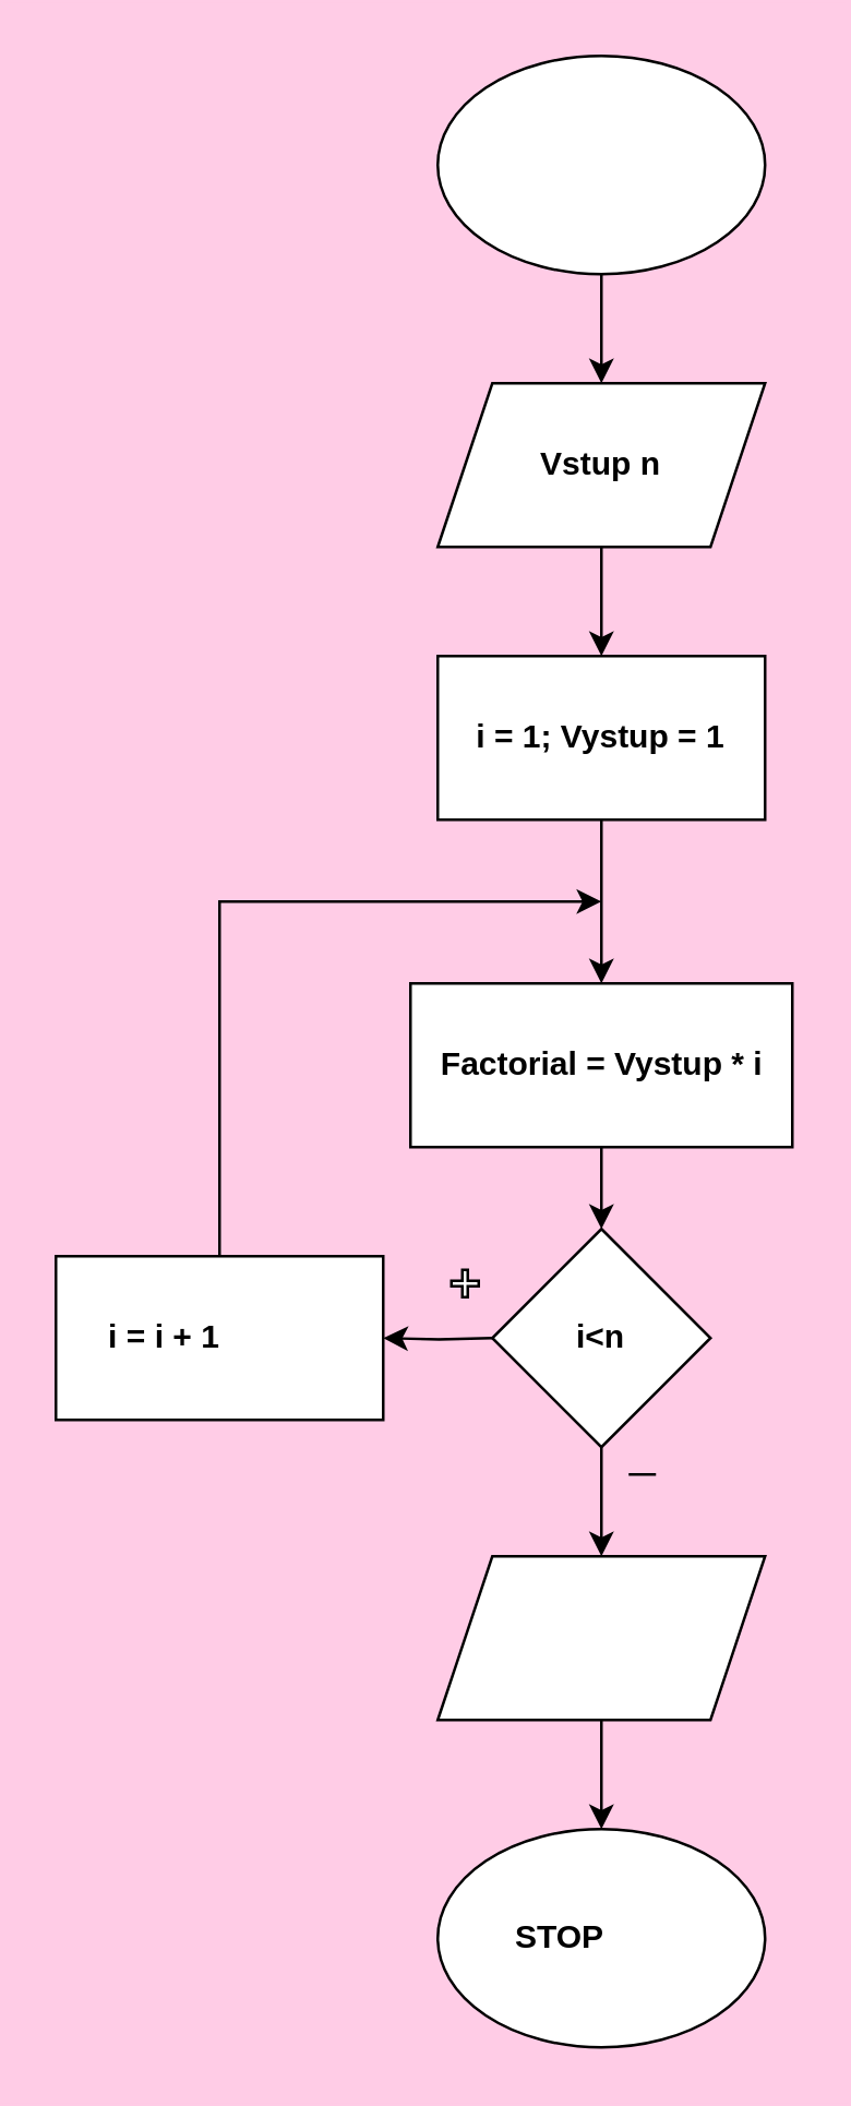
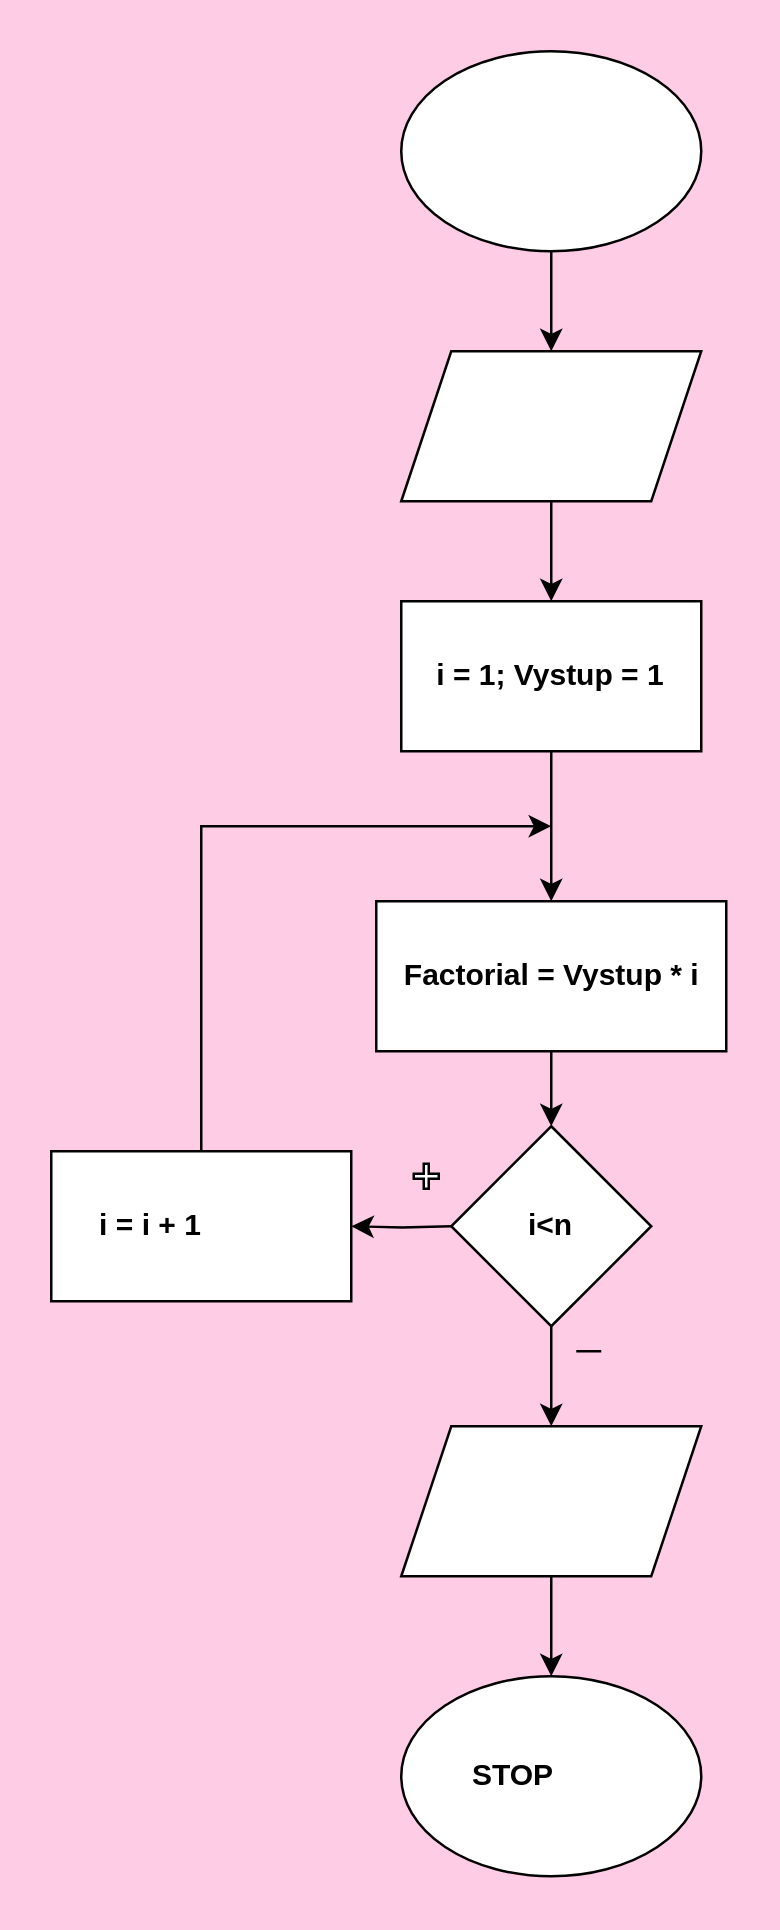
  <mxCell id="0" />
  <mxCell id="1" parent="0" />
  <mxCell id="2" value="" style="edgeStyle=orthogonalEdgeStyle;rounded=0;orthogonalLoop=1;jettySize=auto;html=1;" edge="1" parent="1" source="3" target="5"><mxGeometry relative="1" as="geometry" /></mxCell>
  <mxCell id="3" value="" style="ellipse;whiteSpace=wrap;html=1;" vertex="1" parent="1"><mxGeometry x="160" y="20" width="120" height="80" as="geometry" /></mxCell>
  <mxCell id="4" value="" style="edgeStyle=orthogonalEdgeStyle;rounded=0;orthogonalLoop=1;jettySize=auto;html=1;" edge="1" parent="1" source="5" target="7"><mxGeometry relative="1" as="geometry" /></mxCell>
  <mxCell id="5" value="" style="shape=parallelogram;perimeter=parallelogramPerimeter;whiteSpace=wrap;html=1;fixedSize=1;" vertex="1" parent="1"><mxGeometry x="160" y="140" width="120" height="60" as="geometry" /></mxCell>
  <mxCell id="6" value="" style="edgeStyle=orthogonalEdgeStyle;rounded=0;orthogonalLoop=1;jettySize=auto;html=1;" edge="1" parent="1" source="7" target="9"><mxGeometry relative="1" as="geometry" /></mxCell>
  <mxCell id="7" value="" style="rounded=0;whiteSpace=wrap;html=1;" vertex="1" parent="1"><mxGeometry x="160" y="240" width="120" height="60" as="geometry" /></mxCell>
  <mxCell id="8" value="" style="edgeStyle=orthogonalEdgeStyle;rounded=0;orthogonalLoop=1;jettySize=auto;html=1;" edge="1" parent="1" source="9" target="11"><mxGeometry relative="1" as="geometry" /></mxCell>
  <mxCell id="9" value="" style="rounded=0;whiteSpace=wrap;html=1;" vertex="1" parent="1"><mxGeometry x="150" y="360" width="140" height="60" as="geometry" /></mxCell>
  <mxCell id="10" value="" style="edgeStyle=orthogonalEdgeStyle;rounded=0;orthogonalLoop=1;jettySize=auto;html=1;" edge="1" parent="1" source="11" target="13"><mxGeometry relative="1" as="geometry" /></mxCell>
  <mxCell id="11" value="" style="rhombus;whiteSpace=wrap;html=1;" vertex="1" parent="1"><mxGeometry x="180" y="450" width="80" height="80" as="geometry" /></mxCell>
  <mxCell id="12" value="" style="edgeStyle=orthogonalEdgeStyle;rounded=0;orthogonalLoop=1;jettySize=auto;html=1;" edge="1" parent="1" source="13" target="14"><mxGeometry relative="1" as="geometry" /></mxCell>
  <mxCell id="13" value="" style="shape=parallelogram;perimeter=parallelogramPerimeter;whiteSpace=wrap;html=1;fixedSize=1;" vertex="1" parent="1"><mxGeometry x="160" y="570" width="120" height="60" as="geometry" /></mxCell>
  <mxCell id="14" value="" style="ellipse;whiteSpace=wrap;html=1;" vertex="1" parent="1"><mxGeometry x="160" y="670" width="120" height="80" as="geometry" /></mxCell>
  <mxCell id="15" style="edgeStyle=orthogonalEdgeStyle;rounded=0;orthogonalLoop=1;jettySize=auto;html=1;exitX=0.5;exitY=0;exitDx=0;exitDy=0;" edge="1" parent="1" source="16"><mxGeometry relative="1" as="geometry"><mxPoint x="220" y="330" as="targetPoint" /><Array as="points"><mxPoint x="80" y="330" /></Array></mxGeometry></mxCell>
  <mxCell id="16" value="" style="rounded=0;whiteSpace=wrap;html=1;" vertex="1" parent="1"><mxGeometry x="20" y="460" width="120" height="60" as="geometry" /></mxCell>
- <mxCell id="17" value="&lt;b&gt;Vstup n&lt;/b&gt;" style="text;html=1;whiteSpace=wrap;strokeColor=none;fillColor=none;align=center;verticalAlign=middle;rounded=0;" vertex="1" parent="1"><mxGeometry x="190" y="155" width="60" height="30" as="geometry" /></mxCell>
  <mxCell id="18" value="&lt;b&gt;i = 1; Vystup = 1&lt;/b&gt;" style="text;html=1;whiteSpace=wrap;strokeColor=none;fillColor=none;align=center;verticalAlign=middle;rounded=0;" vertex="1" parent="1"><mxGeometry x="165" y="255" width="110" height="30" as="geometry" /></mxCell>
  <mxCell id="19" value="&lt;b&gt;Factorial = Vystup * i&lt;/b&gt;" style="text;html=1;whiteSpace=wrap;strokeColor=none;fillColor=none;align=center;verticalAlign=middle;rounded=0;" vertex="1" parent="1"><mxGeometry x="152.5" y="375" width="135" height="30" as="geometry" /></mxCell>
  <mxCell id="20" value="" style="edgeStyle=orthogonalEdgeStyle;rounded=0;orthogonalLoop=1;jettySize=auto;html=1;" edge="1" parent="1"><mxGeometry relative="1" as="geometry"><mxPoint x="180" y="490" as="sourcePoint" /><mxPoint x="140" y="490" as="targetPoint" /></mxGeometry></mxCell>
  <mxCell id="21" value="&lt;b&gt;i&amp;lt;n&lt;/b&gt;" style="text;html=1;whiteSpace=wrap;strokeColor=none;fillColor=none;align=center;verticalAlign=middle;rounded=0;" vertex="1" parent="1"><mxGeometry x="190" y="475" width="60" height="30" as="geometry" /></mxCell>
  <mxCell id="22" value="&lt;b&gt;STOP&lt;/b&gt;" style="text;html=1;whiteSpace=wrap;strokeColor=none;fillColor=none;align=center;verticalAlign=middle;rounded=0;" vertex="1" parent="1"><mxGeometry x="175" y="695" width="60" height="30" as="geometry" /></mxCell>
  <mxCell id="23" value="&lt;b&gt;i = i + 1&lt;/b&gt;" style="text;html=1;whiteSpace=wrap;strokeColor=none;fillColor=none;align=center;verticalAlign=middle;rounded=0;" vertex="1" parent="1"><mxGeometry x="30" y="475" width="60" height="30" as="geometry" /></mxCell>
  <mxCell id="24" value="" style="shape=cross;whiteSpace=wrap;html=1;" vertex="1" parent="1"><mxGeometry x="165" y="465" width="10" height="10" as="geometry" /></mxCell>
  <mxCell id="25" value="" style="endArrow=none;html=1;rounded=0;" edge="1" parent="1"><mxGeometry width="50" height="50" relative="1" as="geometry"><mxPoint x="230" y="540" as="sourcePoint" /><mxPoint x="240" y="540" as="targetPoint" /></mxGeometry></mxCell>
